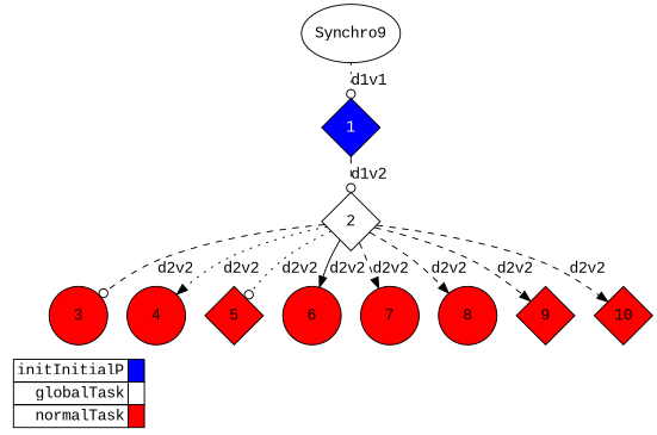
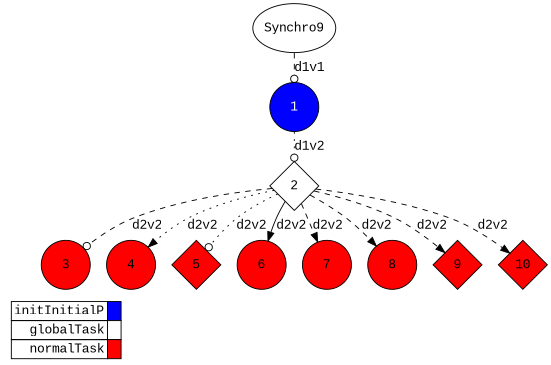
  digraph {
    fontname="Liberation Mono"
    labeljust=l
    rankdir=TB
    node [fillcolor="#ff0000" fontcolor="#000000" fontname="Liberation Mono" shape=ellipse style=filled]
    edge [arrowhead=normal fontname="Liberation Mono" style=dashed]
-   1 [fillcolor="#0000ff" fontcolor="#ffffff" height=0.75 shape=diamond]
+   1 [fillcolor="#0000ff" fontcolor="#ffffff" height=0.75]
    2 [fillcolor="#ffffff" height=0.75 shape=diamond]
    n3 [height=0.75 label=Synchro9 fillcolor="" fontcolor="" style=""]
    3 [height=0.75]
    4 [height=0.75]
    5 [height=0.75 shape=diamond]
    6 [height=0.75]
    7 [height=0.75]
    8 [height=0.75]
    9 [height=0.75 shape=diamond]
    10 [height=0.75 shape=diamond]
    n12 [height=0.75 label=<       <table border="0" cellpadding="2" cellspacing="0" cellborder="1"> <tr> <td align="right">initInitialP</td> <td bgcolor="#0000ff">&nbsp;</td> </tr> <tr> <td align="right">globalTask</td> <td bgcolor="#ffffff">&nbsp;</td> </tr> <tr> <td align="right">normalTask</td> <td bgcolor="#ff0000">&nbsp;</td> </tr>       </table>     > shape=plaintext fillcolor="" fontcolor="" style=""]
    subgraph sub_1 {
      ranksep=0.20
      1
      2
      n3
      3
      4
      5
      6
      7
      8
      9
      10
    }
    subgraph sub_2 {
      label=Legend
      rank=sink
      ranksep=0.20
      n12
    }
-   1 -> 2 [arrowhead=odot label=d1v2]
+   1 -> 2 [arrowhead=odot label=d1v2 style=dotted]
    2 -> 3 [arrowhead=odot label=d2v2]
    2 -> 4 [label=d2v2 style=dotted]
    2 -> 5 [arrowhead=odot label=d2v2 style=dotted]
    2 -> 6 [label=d2v2 style=solid]
    2 -> 7 [label=d2v2]
    2 -> 8 [label=d2v2]
    2 -> 9 [label=d2v2]
    2 -> 10 [label=d2v2]
-   n3 -> 1 [arrowhead=odot label=d1v1 style=dotted]
+   n3 -> 1 [arrowhead=odot label=d1v1]
  }
